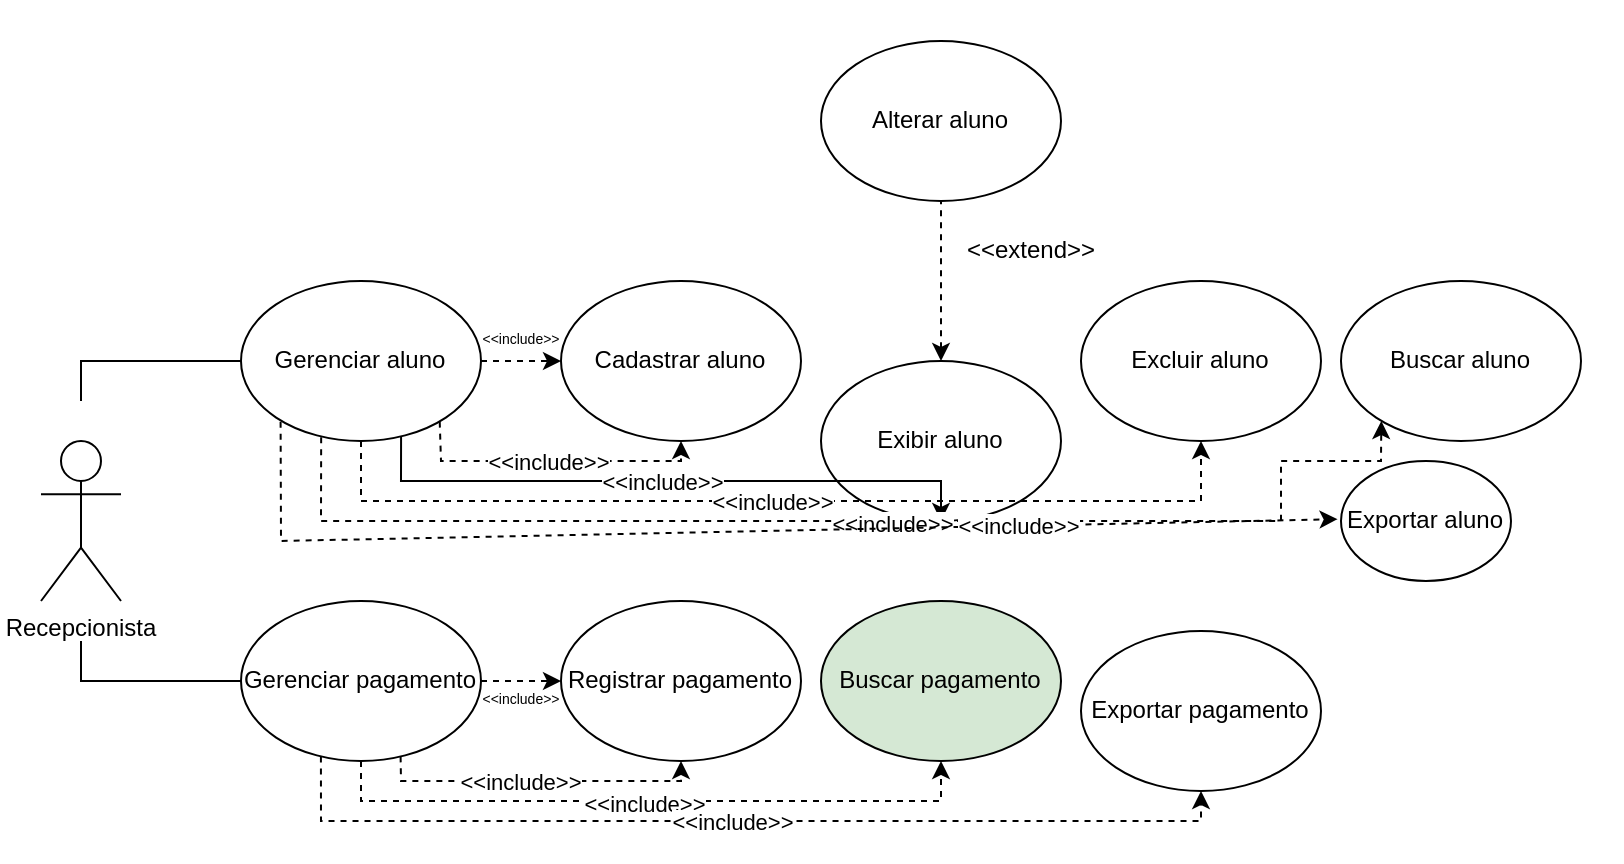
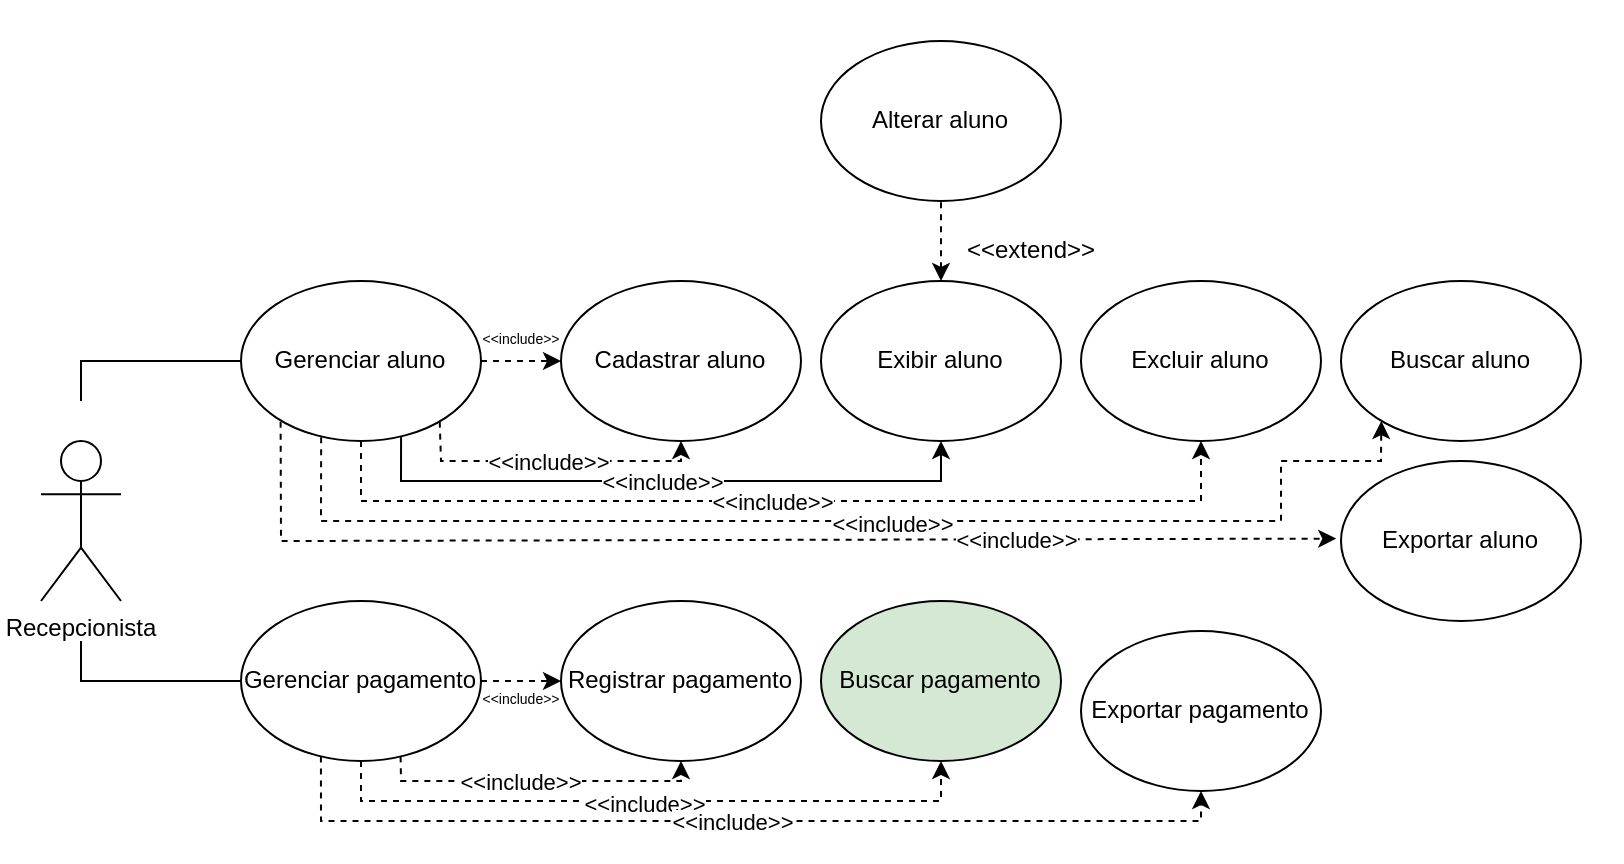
  <mxCell id="0" />
  <mxCell id="1" parent="0" />
  <mxCell id="2" value="Recepcionista" style="shape=umlActor;verticalLabelPosition=bottom;verticalAlign=top;html=1;outlineConnect=0;" parent="1" vertex="1"><mxGeometry x="20" y="220" width="40" height="80" as="geometry" /></mxCell>
  <mxCell id="3" value="Gerenciar aluno" style="ellipse;whiteSpace=wrap;html=1;" parent="1" vertex="1"><mxGeometry x="120" y="140" width="120" height="80" as="geometry" /></mxCell>
  <mxCell id="4" value="Gerenciar pagamento" style="ellipse;whiteSpace=wrap;html=1;" parent="1" vertex="1"><mxGeometry x="120" y="300" width="120" height="80" as="geometry" /></mxCell>
  <mxCell id="5" value="Cadastrar aluno" style="ellipse;whiteSpace=wrap;html=1;" parent="1" vertex="1"><mxGeometry x="280" y="140" width="120" height="80" as="geometry" /></mxCell>
- <mxCell id="6" value="Exibir aluno" style="ellipse;whiteSpace=wrap;html=1;" parent="1" vertex="1"><mxGeometry x="410" y="180" width="120" height="80" as="geometry" /></mxCell>
+ <mxCell id="6" value="Exibir aluno" style="ellipse;whiteSpace=wrap;html=1;" parent="1" vertex="1"><mxGeometry x="410" y="140" width="120" height="80" as="geometry" /></mxCell>
  <mxCell id="7" value="Excluir aluno" style="ellipse;whiteSpace=wrap;html=1;" parent="1" vertex="1"><mxGeometry x="540" y="140" width="120" height="80" as="geometry" /></mxCell>
  <mxCell id="8" value="Buscar aluno" style="ellipse;whiteSpace=wrap;html=1;" parent="1" vertex="1"><mxGeometry x="670" y="140" width="120" height="80" as="geometry" /></mxCell>
  <mxCell id="9" value="Registrar pagamento" style="ellipse;whiteSpace=wrap;html=1;" parent="1" vertex="1"><mxGeometry x="280" y="300" width="120" height="80" as="geometry" /></mxCell>
  <mxCell id="10" value="Buscar pagamento" style="ellipse;whiteSpace=wrap;html=1;fillColor=#d5e8d4;" parent="1" vertex="1"><mxGeometry x="410" y="300" width="120" height="80" as="geometry" /></mxCell>
  <mxCell id="11" value="Exportar pagamento" style="ellipse;whiteSpace=wrap;html=1;" parent="1" vertex="1"><mxGeometry x="540" y="315" width="120" height="80" as="geometry" /></mxCell>
- <mxCell id="12" value="Exportar aluno" style="ellipse;whiteSpace=wrap;html=1;" parent="1" vertex="1"><mxGeometry x="670" y="230" width="85" height="60" as="geometry" /></mxCell>
+ <mxCell id="12" value="Exportar aluno" style="ellipse;whiteSpace=wrap;html=1;" parent="1" vertex="1"><mxGeometry x="670" y="230" width="120" height="80" as="geometry" /></mxCell>
  <mxCell id="13" value="" style="endArrow=none;html=1;rounded=0;entryX=0;entryY=0.5;entryDx=0;entryDy=0;" parent="1" target="3" edge="1"><mxGeometry width="50" height="50" relative="1" as="geometry"><mxPoint x="40" y="200" as="sourcePoint" /><mxPoint x="260" y="240" as="targetPoint" /><Array as="points"><mxPoint x="40" y="180" /></Array></mxGeometry></mxCell>
  <mxCell id="14" value="" style="endArrow=none;html=1;rounded=0;entryX=0;entryY=0.5;entryDx=0;entryDy=0;" parent="1" target="4" edge="1"><mxGeometry width="50" height="50" relative="1" as="geometry"><mxPoint x="40" y="320" as="sourcePoint" /><mxPoint x="120" y="310" as="targetPoint" /><Array as="points"><mxPoint x="40" y="340" /></Array></mxGeometry></mxCell>
  <mxCell id="15" value="" style="endArrow=classic;dashed=1;html=1;rounded=0;exitX=1;exitY=0.5;exitDx=0;exitDy=0;entryX=0;entryY=0.5;entryDx=0;entryDy=0;endFill=1;" parent="1" source="3" target="5" edge="1"><mxGeometry width="50" height="50" relative="1" as="geometry"><mxPoint x="270" y="270" as="sourcePoint" /><mxPoint x="320" y="220" as="targetPoint" /></mxGeometry></mxCell>
  <mxCell id="16" value="&amp;lt;&amp;lt;include&amp;gt;&amp;gt;" style="text;html=1;align=center;verticalAlign=middle;resizable=0;points=[];autosize=1;strokeColor=none;fillColor=none;fontSize=7;" parent="1" vertex="1"><mxGeometry x="230" y="160" width="60" height="20" as="geometry" /></mxCell>
  <mxCell id="17" value="" style="endArrow=classic;html=1;rounded=0;exitX=1;exitY=0.5;exitDx=0;exitDy=0;dashed=1;" parent="1" source="4" edge="1"><mxGeometry width="50" height="50" relative="1" as="geometry"><mxPoint x="250" y="390" as="sourcePoint" /><mxPoint x="280" y="340" as="targetPoint" /></mxGeometry></mxCell>
  <mxCell id="18" value="&amp;lt;&amp;lt;include&amp;gt;&amp;gt;" style="text;html=1;align=center;verticalAlign=middle;resizable=0;points=[];autosize=1;strokeColor=none;fillColor=none;fontSize=7;" parent="1" vertex="1"><mxGeometry x="230" y="340" width="60" height="20" as="geometry" /></mxCell>
  <mxCell id="19" value="" style="endArrow=classic;html=1;rounded=0;exitX=0.828;exitY=0.879;exitDx=0;exitDy=0;exitPerimeter=0;entryX=0.5;entryY=1;entryDx=0;entryDy=0;dashed=1;" parent="1" source="3" target="5" edge="1"><mxGeometry width="50" height="50" relative="1" as="geometry"><mxPoint x="220" y="230" as="sourcePoint" /><mxPoint x="310" y="230" as="targetPoint" /><Array as="points"><mxPoint x="220" y="230" /><mxPoint x="340" y="230" /></Array></mxGeometry></mxCell>
  <mxCell id="20" value="&amp;lt;&amp;lt;include&amp;gt;&amp;gt;" style="edgeLabel;html=1;align=center;verticalAlign=middle;resizable=0;points=[];" parent="19" vertex="1" connectable="0"><mxGeometry x="-0.03" relative="1" as="geometry"><mxPoint as="offset" /></mxGeometry></mxCell>
  <mxCell id="21" value="" style="endArrow=classic;html=1;rounded=0;exitX=0.667;exitY=0.972;exitDx=0;exitDy=0;exitPerimeter=0;entryX=0.5;entryY=1;entryDx=0;entryDy=0;dashed=0;" parent="1" source="3" target="6" edge="1"><mxGeometry width="50" height="50" relative="1" as="geometry"><mxPoint x="200" y="240" as="sourcePoint" /><mxPoint x="300" y="240" as="targetPoint" /><Array as="points"><mxPoint x="200" y="240" /><mxPoint x="470" y="240" /></Array></mxGeometry></mxCell>
  <mxCell id="22" value="&amp;lt;&amp;lt;include&amp;gt;&amp;gt;" style="edgeLabel;html=1;align=center;verticalAlign=middle;resizable=0;points=[];" parent="21" vertex="1" connectable="0"><mxGeometry x="-0.02" relative="1" as="geometry"><mxPoint as="offset" /></mxGeometry></mxCell>
  <mxCell id="23" value="" style="endArrow=classic;html=1;rounded=0;exitX=0.5;exitY=1;exitDx=0;exitDy=0;entryX=0.5;entryY=1;entryDx=0;entryDy=0;dashed=1;" parent="1" source="3" target="7" edge="1"><mxGeometry width="50" height="50" relative="1" as="geometry"><mxPoint x="180" y="230" as="sourcePoint" /><mxPoint x="300" y="250" as="targetPoint" /><Array as="points"><mxPoint x="180" y="250" /><mxPoint x="600" y="250" /></Array></mxGeometry></mxCell>
  <mxCell id="24" value="&amp;lt;&amp;lt;include&amp;gt;&amp;gt;" style="edgeLabel;html=1;align=center;verticalAlign=middle;resizable=0;points=[];" parent="23" vertex="1" connectable="0"><mxGeometry x="-0.02" relative="1" as="geometry"><mxPoint as="offset" /></mxGeometry></mxCell>
  <mxCell id="25" value="" style="endArrow=classic;html=1;rounded=0;exitX=0.334;exitY=0.976;exitDx=0;exitDy=0;exitPerimeter=0;entryX=0.168;entryY=0.875;entryDx=0;entryDy=0;entryPerimeter=0;dashed=1;" parent="1" source="3" target="8" edge="1"><mxGeometry width="50" height="50" relative="1" as="geometry"><mxPoint x="160" y="230" as="sourcePoint" /><mxPoint x="230" y="260" as="targetPoint" /><Array as="points"><mxPoint x="160" y="260" /><mxPoint x="640" y="260" /><mxPoint x="640" y="230" /><mxPoint x="690" y="230" /></Array></mxGeometry></mxCell>
  <mxCell id="26" value="&amp;lt;&amp;lt;include&amp;gt;&amp;gt;" style="edgeLabel;html=1;align=center;verticalAlign=middle;resizable=0;points=[];" parent="25" vertex="1" connectable="0"><mxGeometry x="0.051" y="-1" relative="1" as="geometry"><mxPoint as="offset" /></mxGeometry></mxCell>
  <mxCell id="27" value="" style="endArrow=classic;html=1;rounded=0;exitX=0.165;exitY=0.879;exitDx=0;exitDy=0;exitPerimeter=0;entryX=-0.02;entryY=0.485;entryDx=0;entryDy=0;entryPerimeter=0;dashed=1;" parent="1" source="3" target="12" edge="1"><mxGeometry width="50" height="50" relative="1" as="geometry"><mxPoint x="140" y="230" as="sourcePoint" /><mxPoint x="530" y="270" as="targetPoint" /><Array as="points"><mxPoint x="140" y="270" /></Array></mxGeometry></mxCell>
  <mxCell id="28" value="&amp;lt;&amp;lt;include&amp;gt;&amp;gt;" style="edgeLabel;html=1;align=center;verticalAlign=middle;resizable=0;points=[];" parent="27" vertex="1" connectable="0"><mxGeometry x="0.454" relative="1" as="geometry"><mxPoint as="offset" /></mxGeometry></mxCell>
  <mxCell id="29" value="Alterar aluno" style="ellipse;whiteSpace=wrap;html=1;" parent="1" vertex="1"><mxGeometry x="410" width="120" height="80" as="geometry" y="20" /></mxCell>
  <mxCell id="30" value="" style="endArrow=none;html=1;rounded=0;exitX=0.5;exitY=0;exitDx=0;exitDy=0;entryX=0.5;entryY=1;entryDx=0;entryDy=0;dashed=1;endFill=0;startArrow=classic;startFill=1;" parent="1" source="6" target="29" edge="1"><mxGeometry width="50" height="50" relative="1" as="geometry"><mxPoint x="320" y="60" as="sourcePoint" /><mxPoint x="370" y="10" as="targetPoint" /></mxGeometry></mxCell>
  <mxCell id="31" value="&amp;lt;&amp;lt;extend&amp;gt;&amp;gt;" style="text;html=1;align=center;verticalAlign=middle;resizable=0;points=[];autosize=1;strokeColor=none;fillColor=none;fontSize=12;" parent="1" vertex="1"><mxGeometry x="470" y="110" width="90" height="30" as="geometry" /></mxCell>
  <mxCell id="32" value="" style="endArrow=classic;html=1;rounded=0;exitX=0.665;exitY=0.971;exitDx=0;exitDy=0;exitPerimeter=0;entryX=0.5;entryY=1;entryDx=0;entryDy=0;dashed=1;" parent="1" source="4" target="9" edge="1"><mxGeometry width="50" height="50" relative="1" as="geometry"><mxPoint x="300" y="470" as="sourcePoint" /><mxPoint x="350" y="420" as="targetPoint" /><Array as="points"><mxPoint x="200" y="390" /><mxPoint x="340" y="390" /></Array></mxGeometry></mxCell>
  <mxCell id="33" value="&amp;lt;&amp;lt;include&amp;gt;&amp;gt;" style="edgeLabel;html=1;align=center;verticalAlign=middle;resizable=0;points=[];" parent="32" vertex="1" connectable="0"><mxGeometry x="-0.11" relative="1" as="geometry"><mxPoint as="offset" /></mxGeometry></mxCell>
  <mxCell id="34" value="" style="endArrow=classic;html=1;rounded=0;exitX=0.5;exitY=1;exitDx=0;exitDy=0;entryX=0.5;entryY=1;entryDx=0;entryDy=0;dashed=1;" parent="1" source="4" target="10" edge="1"><mxGeometry width="50" height="50" relative="1" as="geometry"><mxPoint x="200" y="480" as="sourcePoint" /><mxPoint x="250" y="430" as="targetPoint" /><Array as="points"><mxPoint x="180" y="400" /><mxPoint x="470" y="400" /></Array></mxGeometry></mxCell>
  <mxCell id="35" value="&amp;lt;&amp;lt;include&amp;gt;&amp;gt;" style="edgeLabel;html=1;align=center;verticalAlign=middle;resizable=0;points=[];" parent="34" vertex="1" connectable="0"><mxGeometry x="-0.024" y="-1" relative="1" as="geometry"><mxPoint as="offset" /></mxGeometry></mxCell>
  <mxCell id="36" value="" style="endArrow=classic;html=1;rounded=0;exitX=0.333;exitY=0.972;exitDx=0;exitDy=0;exitPerimeter=0;entryX=0.5;entryY=1;entryDx=0;entryDy=0;dashed=1;" parent="1" source="4" target="11" edge="1"><mxGeometry width="50" height="50" relative="1" as="geometry"><mxPoint x="260" y="480" as="sourcePoint" /><mxPoint x="310" y="430" as="targetPoint" /><Array as="points"><mxPoint x="160" y="410" /><mxPoint x="600" y="410" /></Array></mxGeometry></mxCell>
  <mxCell id="37" value="&amp;lt;&amp;lt;include&amp;gt;&amp;gt;" style="edgeLabel;html=1;align=center;verticalAlign=middle;resizable=0;points=[];" parent="36" vertex="1" connectable="0"><mxGeometry x="-0.024" relative="1" as="geometry"><mxPoint as="offset" /></mxGeometry></mxCell>
